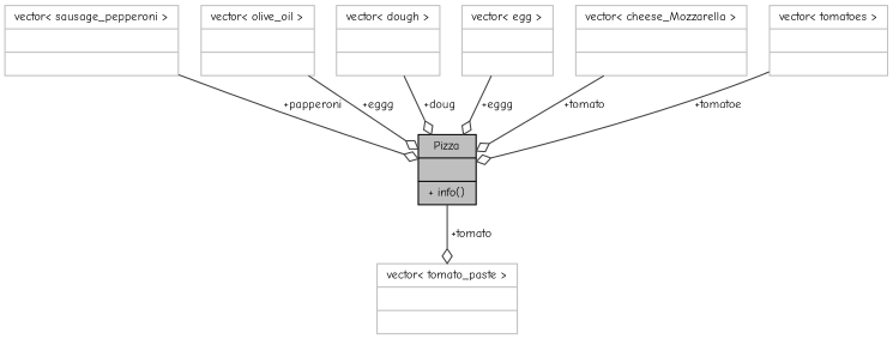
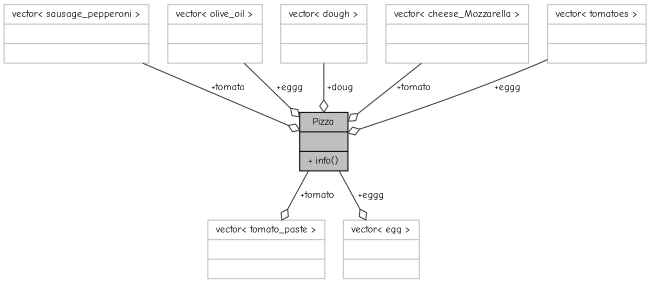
  digraph {
    fontname="Comic Neue"
    node [color=grey75 fontname="Comic Neue" fontsize=10 shape=record]
    edge [arrowhead=odiamond color=grey25 fontname="Comic Neue" fontsize=10 labelfontname=Helvetica labelfontsize=10 style=solid]
    n1 [color=black fillcolor=grey75 fontcolor=black height=0.2 label="{Pizza\n||+ info()\l}" style=filled width=0.4]
    n2 [height=0.2 label="{vector\< tomato_paste \>\n||}" width=0.4]
    n3 [height=0.2 label="{vector\< sausage_pepperoni \>\n||}" width=0.4]
    n4 [height=0.2 label="{vector\< olive_oil \>\n||}" width=0.4]
    n5 [height=0.2 label="{vector\< dough \>\n||}" width=0.4]
    n6 [height=0.2 label="{vector\< egg \>\n||}" width=0.4]
    n7 [height=0.2 label="{vector\< cheese_Mozzarella \>\n||}" width=0.4]
    n8 [height=0.2 label="{vector\< tomatoes \>\n||}" width=0.4]
    n1 -> n2 [label=" +tomato"]
-   n3 -> n1 [label=" +papperoni"]
+   n3 -> n1 [label=" +tomato"]
    n4 -> n1 [label=" +eggg"]
    n5 -> n1 [label=" +doug"]
-   n6 -> n1 [label=" +eggg"]
+   n1 -> n6 [label=" +eggg"]
    n7 -> n1 [label=" +tomato"]
-   n8 -> n1 [label=" +tomatoe"]
+   n8 -> n1 [label=" +eggg"]
  }
